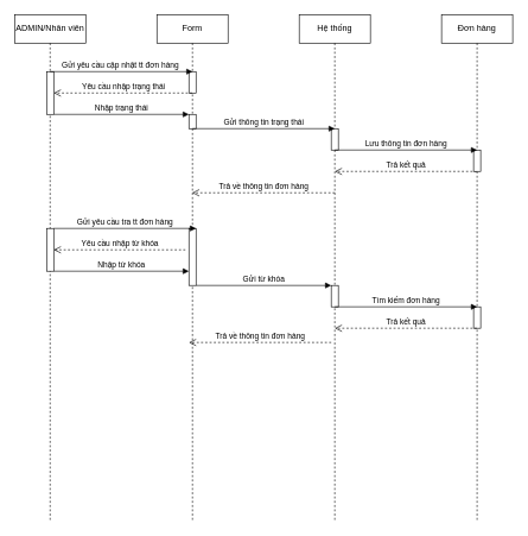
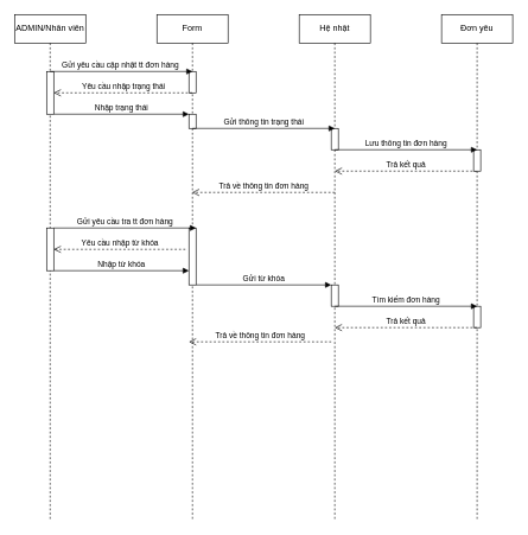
  <mxCell id="0" />
  <mxCell id="1" parent="0" />
  <mxCell id="2" value="ADMIN/Nhân viên" style="shape=umlLifeline;perimeter=lifelinePerimeter;whiteSpace=wrap;html=1;container=1;dropTarget=0;collapsible=0;recursiveResize=0;outlineConnect=0;portConstraint=eastwest;newEdgeStyle={&quot;curved&quot;:0,&quot;rounded&quot;:0};" vertex="1" parent="1"><mxGeometry x="20" y="20" width="100" height="710" as="geometry" /></mxCell>
  <mxCell id="3" value="" style="html=1;points=[[0,0,0,0,5],[0,1,0,0,-5],[1,0,0,0,5],[1,1,0,0,-5]];perimeter=orthogonalPerimeter;outlineConnect=0;targetShapes=umlLifeline;portConstraint=eastwest;newEdgeStyle={&quot;curved&quot;:0,&quot;rounded&quot;:0};" vertex="1" parent="2"><mxGeometry x="45" y="80" width="10" height="60" as="geometry" /></mxCell>
  <mxCell id="4" value="" style="html=1;points=[[0,0,0,0,5],[0,1,0,0,-5],[1,0,0,0,5],[1,1,0,0,-5]];perimeter=orthogonalPerimeter;outlineConnect=0;targetShapes=umlLifeline;portConstraint=eastwest;newEdgeStyle={&quot;curved&quot;:0,&quot;rounded&quot;:0};" vertex="1" parent="2"><mxGeometry x="45" y="300" width="10" height="60" as="geometry" /></mxCell>
  <mxCell id="5" value="Form" style="shape=umlLifeline;perimeter=lifelinePerimeter;whiteSpace=wrap;html=1;container=1;dropTarget=0;collapsible=0;recursiveResize=0;outlineConnect=0;portConstraint=eastwest;newEdgeStyle={&quot;curved&quot;:0,&quot;rounded&quot;:0};" vertex="1" parent="1"><mxGeometry x="220" y="20" width="100" height="710" as="geometry" /></mxCell>
  <mxCell id="6" value="" style="html=1;points=[[0,0,0,0,5],[0,1,0,0,-5],[1,0,0,0,5],[1,1,0,0,-5]];perimeter=orthogonalPerimeter;outlineConnect=0;targetShapes=umlLifeline;portConstraint=eastwest;newEdgeStyle={&quot;curved&quot;:0,&quot;rounded&quot;:0};" vertex="1" parent="5"><mxGeometry x="45" y="80" width="10" height="30" as="geometry" /></mxCell>
  <mxCell id="7" value="" style="html=1;points=[[0,0,0,0,5],[0,1,0,0,-5],[1,0,0,0,5],[1,1,0,0,-5]];perimeter=orthogonalPerimeter;outlineConnect=0;targetShapes=umlLifeline;portConstraint=eastwest;newEdgeStyle={&quot;curved&quot;:0,&quot;rounded&quot;:0};" vertex="1" parent="5"><mxGeometry x="45" y="140" width="10" height="20" as="geometry" /></mxCell>
  <mxCell id="8" value="" style="html=1;points=[[0,0,0,0,5],[0,1,0,0,-5],[1,0,0,0,5],[1,1,0,0,-5]];perimeter=orthogonalPerimeter;outlineConnect=0;targetShapes=umlLifeline;portConstraint=eastwest;newEdgeStyle={&quot;curved&quot;:0,&quot;rounded&quot;:0};" vertex="1" parent="5"><mxGeometry x="45" y="300" width="10" height="80" as="geometry" /></mxCell>
- <mxCell id="9" value="Hệ thống" style="shape=umlLifeline;perimeter=lifelinePerimeter;whiteSpace=wrap;html=1;container=1;dropTarget=0;collapsible=0;recursiveResize=0;outlineConnect=0;portConstraint=eastwest;newEdgeStyle={&quot;curved&quot;:0,&quot;rounded&quot;:0};" vertex="1" parent="1"><mxGeometry x="420" y="20" width="100" height="710" as="geometry" /></mxCell>
+ <mxCell id="9" value="Hệ nhật" style="shape=umlLifeline;perimeter=lifelinePerimeter;whiteSpace=wrap;html=1;container=1;dropTarget=0;collapsible=0;recursiveResize=0;outlineConnect=0;portConstraint=eastwest;newEdgeStyle={&quot;curved&quot;:0,&quot;rounded&quot;:0};" vertex="1" parent="1"><mxGeometry x="420" y="20" width="100" height="710" as="geometry" /></mxCell>
  <mxCell id="10" value="" style="html=1;points=[[0,0,0,0,5],[0,1,0,0,-5],[1,0,0,0,5],[1,1,0,0,-5]];perimeter=orthogonalPerimeter;outlineConnect=0;targetShapes=umlLifeline;portConstraint=eastwest;newEdgeStyle={&quot;curved&quot;:0,&quot;rounded&quot;:0};" vertex="1" parent="9"><mxGeometry x="45" y="160" width="10" height="30" as="geometry" /></mxCell>
  <mxCell id="11" value="" style="html=1;points=[[0,0,0,0,5],[0,1,0,0,-5],[1,0,0,0,5],[1,1,0,0,-5]];perimeter=orthogonalPerimeter;outlineConnect=0;targetShapes=umlLifeline;portConstraint=eastwest;newEdgeStyle={&quot;curved&quot;:0,&quot;rounded&quot;:0};" vertex="1" parent="9"><mxGeometry x="45" y="380" width="10" height="30" as="geometry" /></mxCell>
  <mxCell id="12" value="Yêu cầu nhập trạng thái" style="html=1;verticalAlign=bottom;endArrow=open;dashed=1;endSize=8;curved=0;rounded=0;" edge="1" parent="1"><mxGeometry relative="1" as="geometry"><mxPoint x="269.5" y="130" as="sourcePoint" /><mxPoint x="75" y="130" as="targetPoint" /><Array as="points" /></mxGeometry></mxCell>
  <mxCell id="13" value="Nhập trạng thái" style="html=1;verticalAlign=bottom;endArrow=block;curved=0;rounded=0;" edge="1" parent="1" source="3" target="7"><mxGeometry width="80" relative="1" as="geometry"><mxPoint x="100" y="180" as="sourcePoint" /><mxPoint x="330" y="180" as="targetPoint" /></mxGeometry></mxCell>
  <mxCell id="14" value="Gửi yêu cầu cập nhật tt đơn hàng&amp;nbsp;" style="html=1;verticalAlign=bottom;endArrow=block;curved=0;rounded=0;" edge="1" parent="1"><mxGeometry width="80" relative="1" as="geometry"><mxPoint x="70" y="100" as="sourcePoint" /><mxPoint x="270" y="100" as="targetPoint" /></mxGeometry></mxCell>
  <mxCell id="15" value="Gửi thông tin trạng thái" style="html=1;verticalAlign=bottom;endArrow=block;curved=0;rounded=0;" edge="1" parent="1"><mxGeometry width="80" relative="1" as="geometry"><mxPoint x="270" y="180" as="sourcePoint" /><mxPoint x="470" y="180" as="targetPoint" /></mxGeometry></mxCell>
  <mxCell id="16" value="Trả kết quả" style="html=1;verticalAlign=bottom;endArrow=open;dashed=1;endSize=8;curved=0;rounded=0;" edge="1" parent="1"><mxGeometry relative="1" as="geometry"><mxPoint x="669.5" y="240" as="sourcePoint" /><mxPoint x="470" y="240" as="targetPoint" /><Array as="points"><mxPoint x="545" y="240" /></Array></mxGeometry></mxCell>
- <mxCell id="17" value="Đơn hàng" style="shape=umlLifeline;perimeter=lifelinePerimeter;whiteSpace=wrap;html=1;container=1;dropTarget=0;collapsible=0;recursiveResize=0;outlineConnect=0;portConstraint=eastwest;newEdgeStyle={&quot;curved&quot;:0,&quot;rounded&quot;:0};" vertex="1" parent="1"><mxGeometry x="620" y="20" width="100" height="710" as="geometry" /></mxCell>
+ <mxCell id="17" value="Đơn yêu" style="shape=umlLifeline;perimeter=lifelinePerimeter;whiteSpace=wrap;html=1;container=1;dropTarget=0;collapsible=0;recursiveResize=0;outlineConnect=0;portConstraint=eastwest;newEdgeStyle={&quot;curved&quot;:0,&quot;rounded&quot;:0};" vertex="1" parent="1"><mxGeometry x="620" y="20" width="100" height="710" as="geometry" /></mxCell>
  <mxCell id="18" value="" style="html=1;points=[[0,0,0,0,5],[0,1,0,0,-5],[1,0,0,0,5],[1,1,0,0,-5]];perimeter=orthogonalPerimeter;outlineConnect=0;targetShapes=umlLifeline;portConstraint=eastwest;newEdgeStyle={&quot;curved&quot;:0,&quot;rounded&quot;:0};" vertex="1" parent="17"><mxGeometry x="45" y="190" width="10" height="30" as="geometry" /></mxCell>
  <mxCell id="19" value="" style="html=1;points=[[0,0,0,0,5],[0,1,0,0,-5],[1,0,0,0,5],[1,1,0,0,-5]];perimeter=orthogonalPerimeter;outlineConnect=0;targetShapes=umlLifeline;portConstraint=eastwest;newEdgeStyle={&quot;curved&quot;:0,&quot;rounded&quot;:0};" vertex="1" parent="17"><mxGeometry x="45" y="410" width="10" height="30" as="geometry" /></mxCell>
  <mxCell id="20" value="Trả về thông tin đơn hàng" style="html=1;verticalAlign=bottom;endArrow=open;dashed=1;endSize=8;curved=0;rounded=0;" edge="1" parent="1" target="5"><mxGeometry relative="1" as="geometry"><mxPoint x="470" y="270" as="sourcePoint" /><mxPoint x="290" y="270" as="targetPoint" /><Array as="points"><mxPoint x="365" y="270" /></Array></mxGeometry></mxCell>
  <mxCell id="21" value="Lưu thông tin đơn hàng" style="html=1;verticalAlign=bottom;endArrow=block;curved=0;rounded=0;" edge="1" parent="1"><mxGeometry width="80" relative="1" as="geometry"><mxPoint x="470" y="210" as="sourcePoint" /><mxPoint x="670" y="210" as="targetPoint" /></mxGeometry></mxCell>
  <mxCell id="22" value="Gửi yêu cầu tra tt đơn hàng" style="html=1;verticalAlign=bottom;endArrow=block;curved=0;rounded=0;" edge="1" parent="1"><mxGeometry width="80" relative="1" as="geometry"><mxPoint x="75" y="320" as="sourcePoint" /><mxPoint x="275" y="320" as="targetPoint" /></mxGeometry></mxCell>
  <mxCell id="23" value="Gửi từ khóa" style="html=1;verticalAlign=bottom;endArrow=block;curved=0;rounded=0;" edge="1" parent="1"><mxGeometry width="80" relative="1" as="geometry"><mxPoint x="275" y="400" as="sourcePoint" /><mxPoint x="465" y="400" as="targetPoint" /></mxGeometry></mxCell>
  <mxCell id="24" value="Trả kết quả" style="html=1;verticalAlign=bottom;endArrow=open;dashed=1;endSize=8;curved=0;rounded=0;" edge="1" parent="1"><mxGeometry relative="1" as="geometry"><mxPoint x="669.5" y="460" as="sourcePoint" /><mxPoint x="470" y="460" as="targetPoint" /><Array as="points"><mxPoint x="545" y="460" /></Array></mxGeometry></mxCell>
  <mxCell id="25" value="Trả về thông tin đơn hàng" style="html=1;verticalAlign=bottom;endArrow=open;dashed=1;endSize=8;curved=0;rounded=0;" edge="1" parent="1"><mxGeometry relative="1" as="geometry"><mxPoint x="465" y="480" as="sourcePoint" /><mxPoint x="265" y="480" as="targetPoint" /><Array as="points"><mxPoint x="360" y="480" /></Array></mxGeometry></mxCell>
  <mxCell id="26" value="Yêu cầu nhập từ khóa" style="html=1;verticalAlign=bottom;endArrow=open;dashed=1;endSize=8;curved=0;rounded=0;" edge="1" parent="1"><mxGeometry x="-0.003" relative="1" as="geometry"><mxPoint x="260" y="350" as="sourcePoint" /><mxPoint x="75" y="350" as="targetPoint" /><Array as="points" /><mxPoint as="offset" /></mxGeometry></mxCell>
  <mxCell id="27" value="Nhập từ khóa" style="html=1;verticalAlign=bottom;endArrow=block;curved=0;rounded=0;" edge="1" parent="1"><mxGeometry width="80" relative="1" as="geometry"><mxPoint x="75" y="380" as="sourcePoint" /><mxPoint x="265" y="380" as="targetPoint" /></mxGeometry></mxCell>
  <mxCell id="28" value="Tìm kiếm đơn hàng" style="html=1;verticalAlign=bottom;endArrow=block;curved=0;rounded=0;" edge="1" parent="1"><mxGeometry width="80" relative="1" as="geometry"><mxPoint x="470" y="430" as="sourcePoint" /><mxPoint x="670" y="430" as="targetPoint" /></mxGeometry></mxCell>
